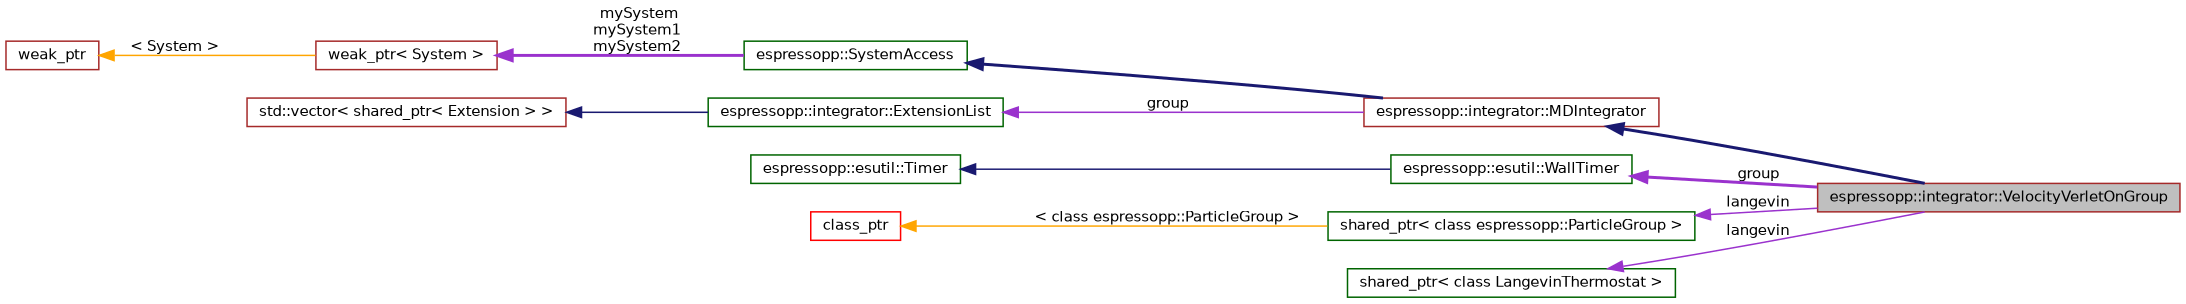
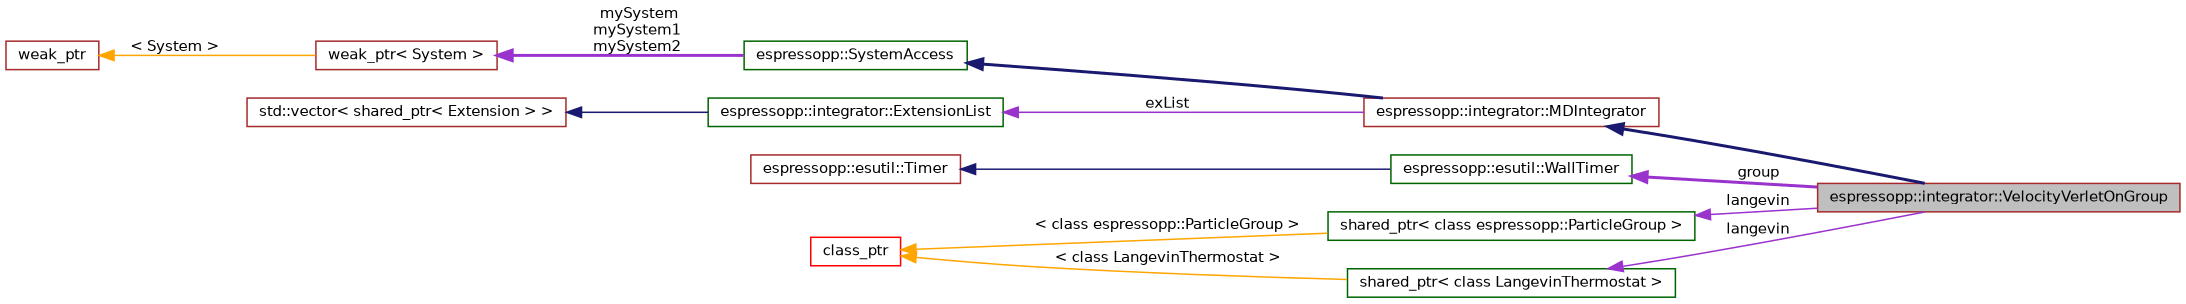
  digraph {
    rankdir=LR
    node [color=brown fillcolor=white fontname=Helvetica fontsize=10 shape=record style=filled]
    edge [color=darkorchid3 dir=back fontname=Helvetica fontsize=10 labelfontname=Helvetica labelfontsize=10 style=solid]
    n1 [fillcolor=grey75 fontcolor=black height=0.2 label="espressopp::integrator::VelocityVerletOnGroup" width=0.4]
    n2 [height=0.2 label="espressopp::integrator::MDIntegrator" width=0.4]
    n3 [color=darkgreen height=0.2 label="espressopp::SystemAccess" width=0.4]
    n4 [height=0.2 label="weak_ptr\< System \>" width=0.4]
    n5 [height=0.2 label=weak_ptr width=0.4]
    n6 [color=darkgreen height=0.2 label="espressopp::integrator::ExtensionList" width=0.4]
    n7 [height=0.2 label="std::vector\< shared_ptr\< Extension \> \>" width=0.4]
    n8 [color=darkgreen height=0.2 label="espressopp::esutil::WallTimer" width=0.4]
-   n9 [color=darkgreen height=0.2 label="espressopp::esutil::Timer" width=0.4]
+   n9 [height=0.2 label="espressopp::esutil::Timer" width=0.4]
    n10 [color=darkgreen height=0.2 label="shared_ptr\< class espressopp::ParticleGroup \>" width=0.4]
    n11 [color=red height=0.2 label=class_ptr width=0.4]
    n12 [color=darkgreen height=0.2 label="shared_ptr\< class LangevinThermostat \>" width=0.4]
    n2 -> n1 [color=midnightblue style=bold]
    n3 -> n2 [color=midnightblue style=bold]
    n4 -> n3 [label=" mySystem\nmySystem1\nmySystem2" style=bold]
    n5 -> n4 [color=orange label=" \< System \>"]
-   n6 -> n2 [label=" group"]
+   n6 -> n2 [label=" exList"]
    n7 -> n6 [color=midnightblue]
    n8 -> n1 [label=" group" style=bold]
    n9 -> n8 [color=midnightblue]
    n10 -> n1 [label=" langevin"]
    n11 -> n10 [color=orange label=" \< class espressopp::ParticleGroup \>"]
+   n11 -> n12 [color=orange label=" \< class LangevinThermostat \>"]
    n12 -> n1 [label=" langevin"]
  }
